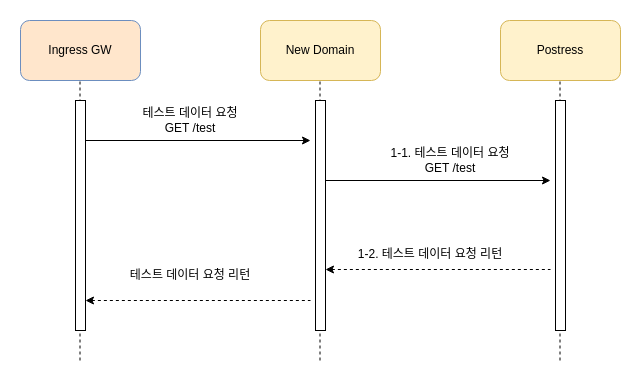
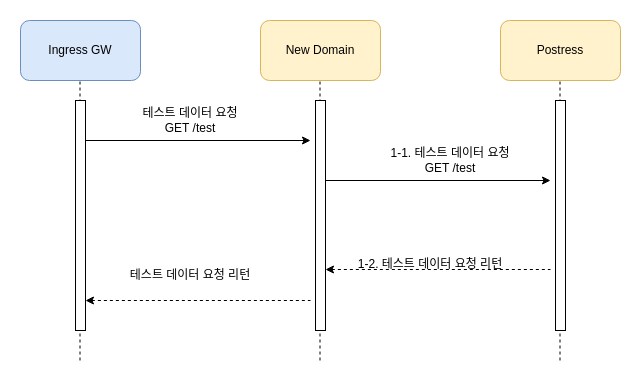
  <mxCell id="0" />
  <mxCell id="1" parent="0" />
- <mxCell id="2" value="Ingress GW" style="rounded=1;whiteSpace=wrap;html=1;fillColor=#ffe6cc;strokeColor=#6c8ebf;" vertex="1" parent="1"><mxGeometry x="20" y="20" width="120" height="60" as="geometry" /></mxCell>
+ <mxCell id="2" value="Ingress GW" style="rounded=1;whiteSpace=wrap;html=1;fillColor=#dae8fc;strokeColor=#6c8ebf;" vertex="1" parent="1"><mxGeometry x="20" y="20" width="120" height="60" as="geometry" /></mxCell>
  <mxCell id="3" value="New Domain" style="rounded=1;whiteSpace=wrap;html=1;fillColor=#fff2cc;strokeColor=#d6b656;" vertex="1" parent="1"><mxGeometry x="260" y="20" width="120" height="60" as="geometry" /></mxCell>
  <mxCell id="4" value="Postress" style="rounded=1;whiteSpace=wrap;html=1;fillColor=#fff2cc;strokeColor=#d6b656;" vertex="1" parent="1"><mxGeometry x="500" y="20" width="120" height="60" as="geometry" /></mxCell>
  <mxCell id="5" value="" style="endArrow=none;dashed=1;html=1;" edge="1" parent="1"><mxGeometry width="50" height="50" relative="1" as="geometry"><mxPoint x="79.5" y="360" as="sourcePoint" /><mxPoint x="79.5" y="80" as="targetPoint" /></mxGeometry></mxCell>
  <mxCell id="6" value="" style="rounded=0;whiteSpace=wrap;html=1;" vertex="1" parent="1"><mxGeometry x="75" y="100" width="10" height="230" as="geometry" /></mxCell>
  <mxCell id="7" value="" style="endArrow=none;dashed=1;html=1;" edge="1" parent="1"><mxGeometry width="50" height="50" relative="1" as="geometry"><mxPoint x="319.5" y="360" as="sourcePoint" /><mxPoint x="319.5" y="80" as="targetPoint" /></mxGeometry></mxCell>
  <mxCell id="8" value="" style="rounded=0;whiteSpace=wrap;html=1;" vertex="1" parent="1"><mxGeometry x="315" y="100" width="10" height="230" as="geometry" /></mxCell>
  <mxCell id="9" value="" style="endArrow=none;dashed=1;html=1;" edge="1" parent="1"><mxGeometry width="50" height="50" relative="1" as="geometry"><mxPoint x="559.5" y="360" as="sourcePoint" /><mxPoint x="559.5" y="80" as="targetPoint" /></mxGeometry></mxCell>
  <mxCell id="10" value="" style="rounded=0;whiteSpace=wrap;html=1;" vertex="1" parent="1"><mxGeometry x="555" y="100" width="10" height="230" as="geometry" /></mxCell>
  <mxCell id="11" value="" style="endArrow=classic;html=1;" edge="1" parent="1"><mxGeometry width="50" height="50" relative="1" as="geometry"><mxPoint x="85" y="140" as="sourcePoint" /><mxPoint x="310" y="140" as="targetPoint" /></mxGeometry></mxCell>
  <mxCell id="12" value="테스트 데이터 요청&lt;br&gt;GET /test" style="text;html=1;strokeColor=none;fillColor=none;align=center;verticalAlign=middle;whiteSpace=wrap;rounded=0;" vertex="1" parent="1"><mxGeometry x="100" y="90" width="180" height="60" as="geometry" /></mxCell>
  <mxCell id="13" value="" style="endArrow=none;html=1;fontStyle=1;endFill=0;startArrow=classic;startFill=1;dashed=1;" edge="1" parent="1"><mxGeometry width="50" height="50" relative="1" as="geometry"><mxPoint x="85" y="300" as="sourcePoint" /><mxPoint x="310" y="300" as="targetPoint" /></mxGeometry></mxCell>
  <mxCell id="14" value="테스트 데이터 요청 리턴" style="text;html=1;strokeColor=none;fillColor=none;align=center;verticalAlign=middle;whiteSpace=wrap;rounded=0;" vertex="1" parent="1"><mxGeometry x="100" y="260" width="180" height="30" as="geometry" /></mxCell>
  <mxCell id="15" value="" style="endArrow=classic;html=1;" edge="1" parent="1"><mxGeometry width="50" height="50" relative="1" as="geometry"><mxPoint x="325" y="180" as="sourcePoint" /><mxPoint x="550" y="180" as="targetPoint" /></mxGeometry></mxCell>
  <mxCell id="16" value="1-1. 테스트 데이터 요청&lt;br&gt;GET /test" style="text;html=1;strokeColor=none;fillColor=none;align=center;verticalAlign=middle;whiteSpace=wrap;rounded=0;" vertex="1" parent="1"><mxGeometry x="360" y="130" width="180" height="60" as="geometry" /></mxCell>
  <mxCell id="17" value="" style="endArrow=none;html=1;fontStyle=1;endFill=0;startArrow=classic;startFill=1;dashed=1;" edge="1" parent="1"><mxGeometry width="50" height="50" relative="1" as="geometry"><mxPoint x="325" y="269" as="sourcePoint" /><mxPoint x="550" y="269" as="targetPoint" /></mxGeometry></mxCell>
- <mxCell id="18" value="1-2. 테스트 데이터 요청 리턴" style="text;html=1;strokeColor=none;fillColor=none;align=center;verticalAlign=middle;whiteSpace=wrap;rounded=0;" vertex="1" parent="1"><mxGeometry x="340" y="239" width="180" height="30" as="geometry" /></mxCell>
+ <mxCell id="18" value="1-2. 테스트 데이터 요청 리턴" style="text;html=1;strokeColor=none;fillColor=none;align=center;verticalAlign=middle;whiteSpace=wrap;rounded=0;" vertex="1" parent="1"><mxGeometry x="340" y="249" width="180" height="30" as="geometry" /></mxCell>
